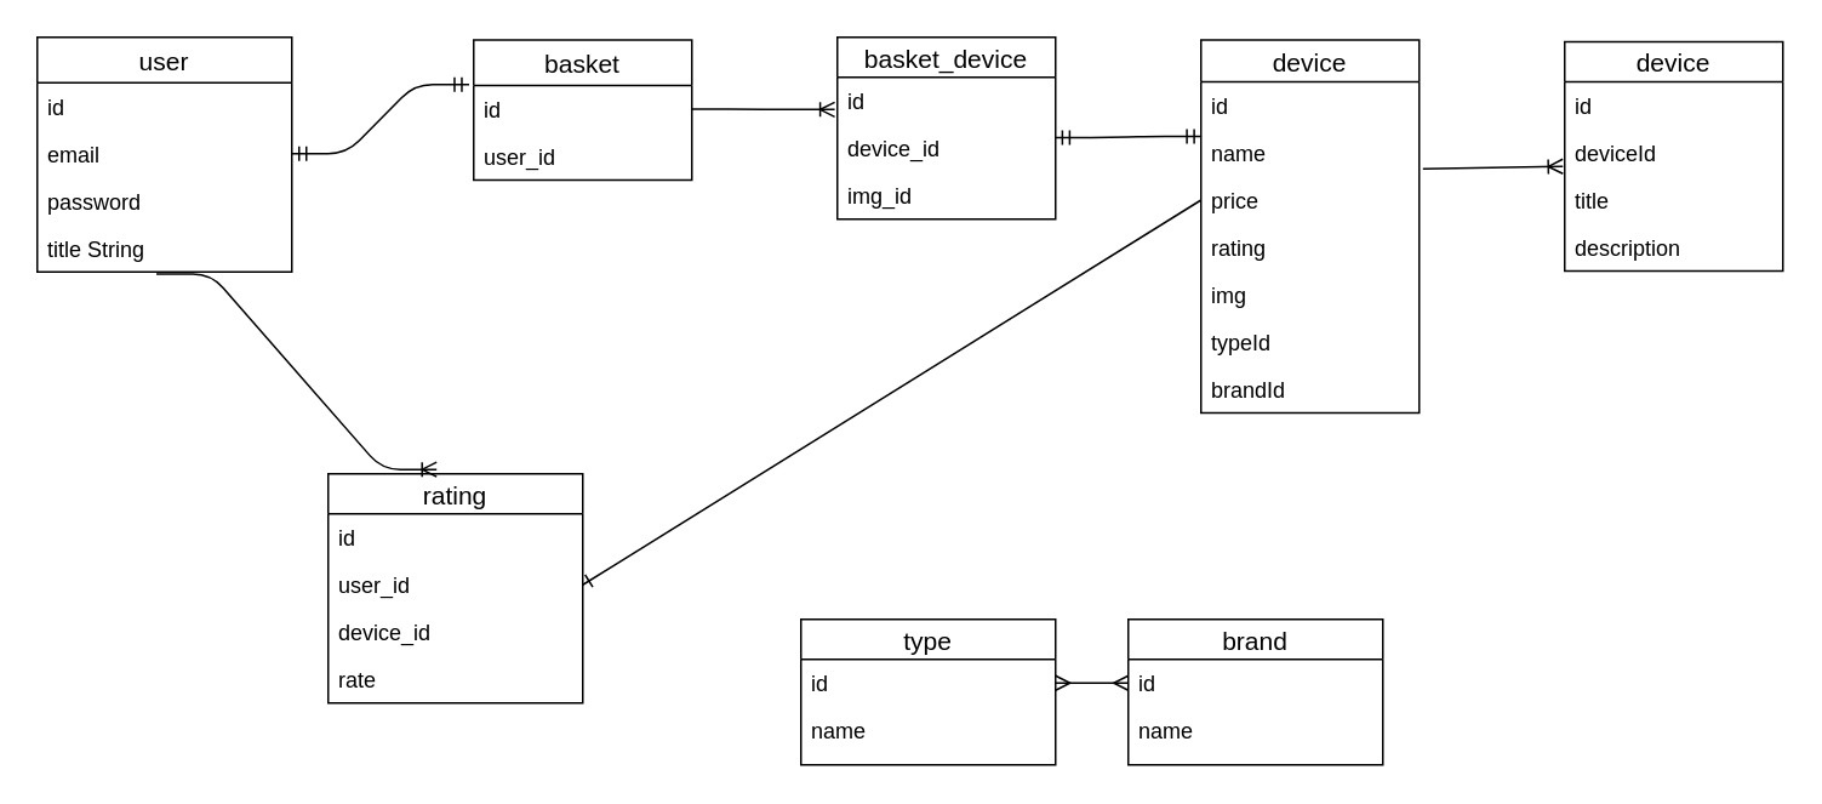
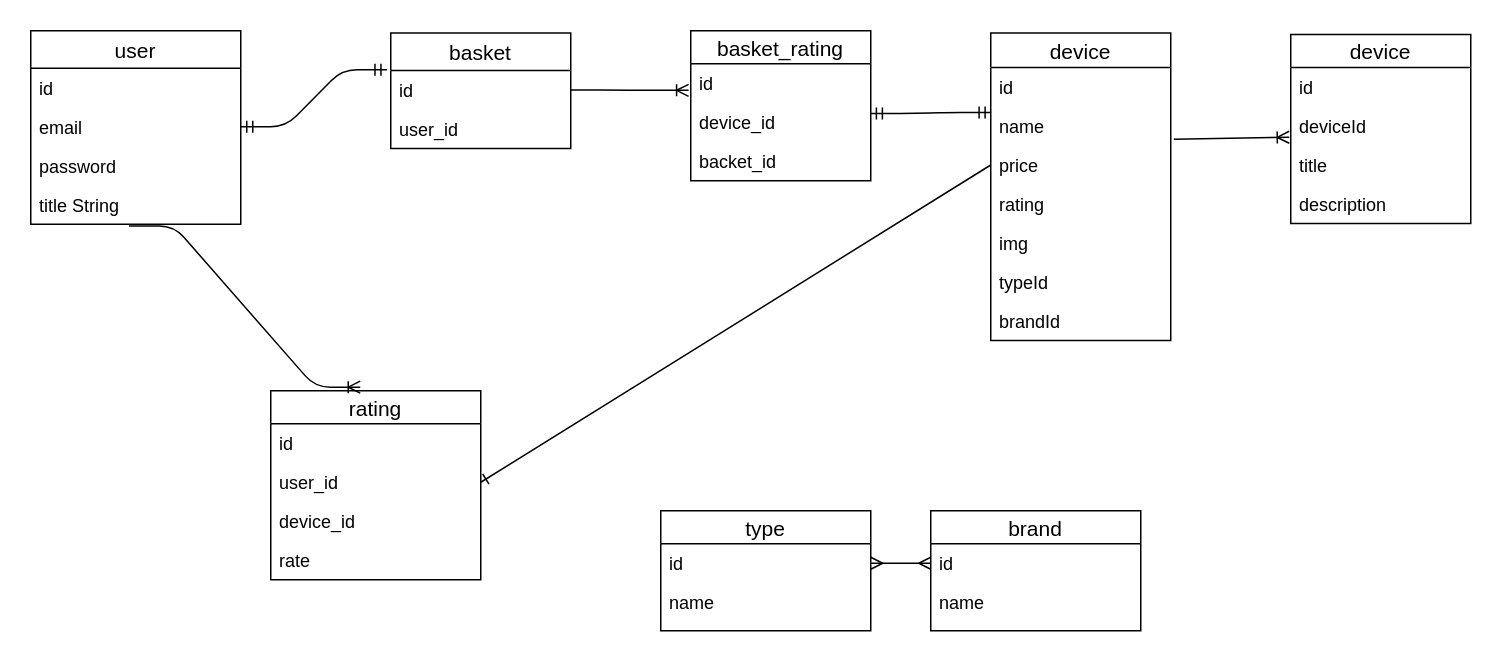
  <mxCell id="0" />
  <mxCell id="1" parent="0" />
  <mxCell id="2" value="user" style="swimlane;fontStyle=0;childLayout=stackLayout;horizontal=1;startSize=25;fillColor=none;horizontalStack=0;resizeParent=1;resizeParentMax=0;resizeLast=0;collapsible=1;marginBottom=0;swimlaneFillColor=#ffffff;align=center;fontSize=14;" vertex="1" parent="1"><mxGeometry x="20" y="20" width="140" height="129" as="geometry"><mxRectangle x="360" y="270" width="60" height="25" as="alternateBounds" /></mxGeometry></mxCell>
  <mxCell id="3" value="id" style="text;strokeColor=none;fillColor=none;spacingLeft=4;spacingRight=4;overflow=hidden;rotatable=0;points=[[0,0.5],[1,0.5]];portConstraint=eastwest;fontSize=12;" vertex="1" parent="2"><mxGeometry y="25" width="140" height="26" as="geometry" /></mxCell>
  <mxCell id="4" value="email" style="text;strokeColor=none;fillColor=none;spacingLeft=4;spacingRight=4;overflow=hidden;rotatable=0;points=[[0,0.5],[1,0.5]];portConstraint=eastwest;fontSize=12;" vertex="1" parent="2"><mxGeometry y="51" width="140" height="26" as="geometry" /></mxCell>
  <mxCell id="5" value="password" style="text;strokeColor=none;fillColor=none;spacingLeft=4;spacingRight=4;overflow=hidden;rotatable=0;points=[[0,0.5],[1,0.5]];portConstraint=eastwest;fontSize=12;" vertex="1" parent="2"><mxGeometry y="77" width="140" height="26" as="geometry" /></mxCell>
  <mxCell id="6" value="title String&#10;" style="text;strokeColor=none;fillColor=none;spacingLeft=4;spacingRight=4;overflow=hidden;rotatable=0;points=[[0,0.5],[1,0.5]];portConstraint=eastwest;fontSize=12;" vertex="1" parent="2"><mxGeometry y="103" width="140" height="26" as="geometry" /></mxCell>
  <mxCell id="7" value="basket" style="swimlane;fontStyle=0;childLayout=stackLayout;horizontal=1;startSize=25;fillColor=none;horizontalStack=0;resizeParent=1;resizeParentMax=0;resizeLast=0;collapsible=1;marginBottom=0;swimlaneFillColor=#ffffff;align=center;fontSize=14;" vertex="1" parent="1"><mxGeometry x="260" y="21.5" width="120" height="77" as="geometry"><mxRectangle x="360" y="270" width="60" height="25" as="alternateBounds" /></mxGeometry></mxCell>
  <mxCell id="8" value="id" style="text;strokeColor=none;fillColor=none;spacingLeft=4;spacingRight=4;overflow=hidden;rotatable=0;points=[[0,0.5],[1,0.5]];portConstraint=eastwest;fontSize=12;" vertex="1" parent="7"><mxGeometry y="25" width="120" height="26" as="geometry" /></mxCell>
  <mxCell id="9" value="user_id" style="text;strokeColor=none;fillColor=none;spacingLeft=4;spacingRight=4;overflow=hidden;rotatable=0;points=[[0,0.5],[1,0.5]];portConstraint=eastwest;fontSize=12;" vertex="1" parent="7"><mxGeometry y="51" width="120" height="26" as="geometry" /></mxCell>
  <mxCell id="10" value="" style="edgeStyle=entityRelationEdgeStyle;fontSize=12;html=1;endArrow=ERmandOne;startArrow=ERmandOne;entryX=-0.021;entryY=-0.016;entryDx=0;entryDy=0;entryPerimeter=0;" edge="1" parent="1" source="4" target="8"><mxGeometry width="100" height="100" relative="1" as="geometry"><mxPoint x="170" y="210" as="sourcePoint" /><mxPoint x="270" y="110" as="targetPoint" /></mxGeometry></mxCell>
  <mxCell id="11" value="device" style="swimlane;fontStyle=0;childLayout=stackLayout;horizontal=1;startSize=23;fillColor=none;horizontalStack=0;resizeParent=1;resizeParentMax=0;resizeLast=0;collapsible=1;marginBottom=0;swimlaneFillColor=#ffffff;align=center;fontSize=14;" vertex="1" parent="1"><mxGeometry x="660" y="21.5" width="120" height="205" as="geometry" /></mxCell>
  <mxCell id="12" value="id" style="text;strokeColor=none;fillColor=none;spacingLeft=4;spacingRight=4;overflow=hidden;rotatable=0;points=[[0,0.5],[1,0.5]];portConstraint=eastwest;fontSize=12;" vertex="1" parent="11"><mxGeometry y="23" width="120" height="26" as="geometry" /></mxCell>
  <mxCell id="13" value="name" style="text;strokeColor=none;fillColor=none;spacingLeft=4;spacingRight=4;overflow=hidden;rotatable=0;points=[[0,0.5],[1,0.5]];portConstraint=eastwest;fontSize=12;" vertex="1" parent="11"><mxGeometry y="49" width="120" height="26" as="geometry" /></mxCell>
  <mxCell id="14" value="price" style="text;strokeColor=none;fillColor=none;spacingLeft=4;spacingRight=4;overflow=hidden;rotatable=0;points=[[0,0.5],[1,0.5]];portConstraint=eastwest;fontSize=12;" vertex="1" parent="11"><mxGeometry y="75" width="120" height="26" as="geometry" /></mxCell>
  <mxCell id="15" value="rating" style="text;strokeColor=none;fillColor=none;spacingLeft=4;spacingRight=4;overflow=hidden;rotatable=0;points=[[0,0.5],[1,0.5]];portConstraint=eastwest;fontSize=12;" vertex="1" parent="11"><mxGeometry y="101" width="120" height="26" as="geometry" /></mxCell>
  <mxCell id="16" value="img" style="text;strokeColor=none;fillColor=none;spacingLeft=4;spacingRight=4;overflow=hidden;rotatable=0;points=[[0,0.5],[1,0.5]];portConstraint=eastwest;fontSize=12;" vertex="1" parent="11"><mxGeometry y="127" width="120" height="26" as="geometry" /></mxCell>
  <mxCell id="17" value="typeId" style="text;strokeColor=none;fillColor=none;spacingLeft=4;spacingRight=4;overflow=hidden;rotatable=0;points=[[0,0.5],[1,0.5]];portConstraint=eastwest;fontSize=12;" vertex="1" parent="11"><mxGeometry y="153" width="120" height="26" as="geometry" /></mxCell>
  <mxCell id="18" value="brandId" style="text;strokeColor=none;fillColor=none;spacingLeft=4;spacingRight=4;overflow=hidden;rotatable=0;points=[[0,0.5],[1,0.5]];portConstraint=eastwest;fontSize=12;" vertex="1" parent="11"><mxGeometry y="179" width="120" height="26" as="geometry" /></mxCell>
  <mxCell id="19" value="type" style="swimlane;fontStyle=0;childLayout=stackLayout;horizontal=1;startSize=22;fillColor=none;horizontalStack=0;resizeParent=1;resizeParentMax=0;resizeLast=0;collapsible=1;marginBottom=0;swimlaneFillColor=#ffffff;align=center;fontSize=14;" vertex="1" parent="1"><mxGeometry x="440" y="340" width="140" height="80" as="geometry" /></mxCell>
  <mxCell id="20" value="id" style="text;strokeColor=none;fillColor=none;spacingLeft=4;spacingRight=4;overflow=hidden;rotatable=0;points=[[0,0.5],[1,0.5]];portConstraint=eastwest;fontSize=12;" vertex="1" parent="19"><mxGeometry y="22" width="140" height="26" as="geometry" /></mxCell>
  <mxCell id="21" value="name" style="text;strokeColor=none;fillColor=none;spacingLeft=4;spacingRight=4;overflow=hidden;rotatable=0;points=[[0,0.5],[1,0.5]];portConstraint=eastwest;fontSize=12;" vertex="1" parent="19"><mxGeometry y="48" width="140" height="32" as="geometry" /></mxCell>
  <mxCell id="22" value="brand" style="swimlane;fontStyle=0;childLayout=stackLayout;horizontal=1;startSize=22;fillColor=none;horizontalStack=0;resizeParent=1;resizeParentMax=0;resizeLast=0;collapsible=1;marginBottom=0;swimlaneFillColor=#ffffff;align=center;fontSize=14;" vertex="1" parent="1"><mxGeometry x="620" y="340" width="140" height="80" as="geometry" /></mxCell>
  <mxCell id="23" value="id" style="text;strokeColor=none;fillColor=none;spacingLeft=4;spacingRight=4;overflow=hidden;rotatable=0;points=[[0,0.5],[1,0.5]];portConstraint=eastwest;fontSize=12;" vertex="1" parent="22"><mxGeometry y="22" width="140" height="26" as="geometry" /></mxCell>
  <mxCell id="24" value="name" style="text;strokeColor=none;fillColor=none;spacingLeft=4;spacingRight=4;overflow=hidden;rotatable=0;points=[[0,0.5],[1,0.5]];portConstraint=eastwest;fontSize=12;" vertex="1" parent="22"><mxGeometry y="48" width="140" height="32" as="geometry" /></mxCell>
  <mxCell id="25" value="" style="fontSize=12;html=1;endArrow=ERmany;startArrow=ERmany;exitX=1;exitY=0.5;exitDx=0;exitDy=0;entryX=0;entryY=0.5;entryDx=0;entryDy=0;" edge="1" parent="1" source="20" target="23"><mxGeometry width="100" height="100" relative="1" as="geometry"><mxPoint x="430" y="414" as="sourcePoint" /><mxPoint x="530" y="314" as="targetPoint" /></mxGeometry></mxCell>
  <mxCell id="26" value="device" style="swimlane;fontStyle=0;childLayout=stackLayout;horizontal=1;startSize=22;fillColor=none;horizontalStack=0;resizeParent=1;resizeParentMax=0;resizeLast=0;collapsible=1;marginBottom=0;swimlaneFillColor=#ffffff;align=center;fontSize=14;" vertex="1" parent="1"><mxGeometry x="860" y="22.5" width="120" height="126" as="geometry" /></mxCell>
  <mxCell id="27" value="id" style="text;strokeColor=none;fillColor=none;spacingLeft=4;spacingRight=4;overflow=hidden;rotatable=0;points=[[0,0.5],[1,0.5]];portConstraint=eastwest;fontSize=12;" vertex="1" parent="26"><mxGeometry y="22" width="120" height="26" as="geometry" /></mxCell>
  <mxCell id="28" value="deviceId" style="text;strokeColor=none;fillColor=none;spacingLeft=4;spacingRight=4;overflow=hidden;rotatable=0;points=[[0,0.5],[1,0.5]];portConstraint=eastwest;fontSize=12;" vertex="1" parent="26"><mxGeometry y="48" width="120" height="26" as="geometry" /></mxCell>
  <mxCell id="29" value="title" style="text;strokeColor=none;fillColor=none;spacingLeft=4;spacingRight=4;overflow=hidden;rotatable=0;points=[[0,0.5],[1,0.5]];portConstraint=eastwest;fontSize=12;" vertex="1" parent="26"><mxGeometry y="74" width="120" height="26" as="geometry" /></mxCell>
  <mxCell id="30" value="description" style="text;strokeColor=none;fillColor=none;spacingLeft=4;spacingRight=4;overflow=hidden;rotatable=0;points=[[0,0.5],[1,0.5]];portConstraint=eastwest;fontSize=12;" vertex="1" parent="26"><mxGeometry y="100" width="120" height="26" as="geometry" /></mxCell>
  <mxCell id="31" value="" style="fontSize=12;html=1;endArrow=ERoneToMany;exitX=1.017;exitY=0.838;exitDx=0;exitDy=0;exitPerimeter=0;" edge="1" parent="1" source="13"><mxGeometry width="100" height="100" relative="1" as="geometry"><mxPoint x="630" y="190" as="sourcePoint" /><mxPoint x="859" y="91" as="targetPoint" /><Array as="points" /></mxGeometry></mxCell>
- <mxCell id="32" value="basket_device" style="swimlane;fontStyle=0;childLayout=stackLayout;horizontal=1;startSize=22;fillColor=none;horizontalStack=0;resizeParent=1;resizeParentMax=0;resizeLast=0;collapsible=1;marginBottom=0;swimlaneFillColor=#ffffff;align=center;fontSize=14;" vertex="1" parent="1"><mxGeometry x="460" y="20" width="120" height="100" as="geometry" /></mxCell>
+ <mxCell id="32" value="basket_rating" style="swimlane;fontStyle=0;childLayout=stackLayout;horizontal=1;startSize=22;fillColor=none;horizontalStack=0;resizeParent=1;resizeParentMax=0;resizeLast=0;collapsible=1;marginBottom=0;swimlaneFillColor=#ffffff;align=center;fontSize=14;" vertex="1" parent="1"><mxGeometry x="460" y="20" width="120" height="100" as="geometry" /></mxCell>
  <mxCell id="33" value="id" style="text;strokeColor=none;fillColor=none;spacingLeft=4;spacingRight=4;overflow=hidden;rotatable=0;points=[[0,0.5],[1,0.5]];portConstraint=eastwest;fontSize=12;" vertex="1" parent="32"><mxGeometry y="22" width="120" height="26" as="geometry" /></mxCell>
  <mxCell id="34" value="device_id" style="text;strokeColor=none;fillColor=none;spacingLeft=4;spacingRight=4;overflow=hidden;rotatable=0;points=[[0,0.5],[1,0.5]];portConstraint=eastwest;fontSize=12;" vertex="1" parent="32"><mxGeometry y="48" width="120" height="26" as="geometry" /></mxCell>
- <mxCell id="35" value="img_id" style="text;strokeColor=none;fillColor=none;spacingLeft=4;spacingRight=4;overflow=hidden;rotatable=0;points=[[0,0.5],[1,0.5]];portConstraint=eastwest;fontSize=12;" vertex="1" parent="32"><mxGeometry y="74" width="120" height="26" as="geometry" /></mxCell>
+ <mxCell id="35" value="backet_id" style="text;strokeColor=none;fillColor=none;spacingLeft=4;spacingRight=4;overflow=hidden;rotatable=0;points=[[0,0.5],[1,0.5]];portConstraint=eastwest;fontSize=12;" vertex="1" parent="32"><mxGeometry y="74" width="120" height="26" as="geometry" /></mxCell>
  <mxCell id="36" value="" style="edgeStyle=entityRelationEdgeStyle;fontSize=12;html=1;endArrow=ERmandOne;startArrow=ERmandOne;exitX=0.998;exitY=0.275;exitDx=0;exitDy=0;exitPerimeter=0;entryX=0.002;entryY=0.157;entryDx=0;entryDy=0;entryPerimeter=0;" edge="1" parent="1" source="34" target="13"><mxGeometry width="100" height="100" relative="1" as="geometry"><mxPoint x="560" y="130" as="sourcePoint" /><mxPoint x="660" y="30" as="targetPoint" /></mxGeometry></mxCell>
  <mxCell id="37" value="" style="edgeStyle=entityRelationEdgeStyle;fontSize=12;html=1;endArrow=ERoneToMany;exitX=1;exitY=0.5;exitDx=0;exitDy=0;entryX=-0.012;entryY=0.681;entryDx=0;entryDy=0;entryPerimeter=0;" edge="1" parent="1" source="8" target="33"><mxGeometry width="100" height="100" relative="1" as="geometry"><mxPoint x="380" y="120" as="sourcePoint" /><mxPoint x="480" y="20" as="targetPoint" /></mxGeometry></mxCell>
  <mxCell id="38" value="rating" style="swimlane;fontStyle=0;childLayout=stackLayout;horizontal=1;startSize=22;fillColor=none;horizontalStack=0;resizeParent=1;resizeParentMax=0;resizeLast=0;collapsible=1;marginBottom=0;swimlaneFillColor=#ffffff;align=center;fontSize=14;" vertex="1" parent="1"><mxGeometry x="180" y="260" width="140" height="126" as="geometry" /></mxCell>
  <mxCell id="39" value="id" style="text;strokeColor=none;fillColor=none;spacingLeft=4;spacingRight=4;overflow=hidden;rotatable=0;points=[[0,0.5],[1,0.5]];portConstraint=eastwest;fontSize=12;" vertex="1" parent="38"><mxGeometry y="22" width="140" height="26" as="geometry" /></mxCell>
  <mxCell id="40" value="user_id" style="text;strokeColor=none;fillColor=none;spacingLeft=4;spacingRight=4;overflow=hidden;rotatable=0;points=[[0,0.5],[1,0.5]];portConstraint=eastwest;fontSize=12;" vertex="1" parent="38"><mxGeometry y="48" width="140" height="26" as="geometry" /></mxCell>
  <mxCell id="41" value="device_id" style="text;strokeColor=none;fillColor=none;spacingLeft=4;spacingRight=4;overflow=hidden;rotatable=0;points=[[0,0.5],[1,0.5]];portConstraint=eastwest;fontSize=12;" vertex="1" parent="38"><mxGeometry y="74" width="140" height="26" as="geometry" /></mxCell>
  <mxCell id="42" value="rate" style="text;strokeColor=none;fillColor=none;spacingLeft=4;spacingRight=4;overflow=hidden;rotatable=0;points=[[0,0.5],[1,0.5]];portConstraint=eastwest;fontSize=12;" vertex="1" parent="38"><mxGeometry y="100" width="140" height="26" as="geometry" /></mxCell>
  <mxCell id="43" value="" style="edgeStyle=entityRelationEdgeStyle;fontSize=12;html=1;endArrow=ERoneToMany;exitX=0.468;exitY=1.045;exitDx=0;exitDy=0;exitPerimeter=0;entryX=0.426;entryY=-0.019;entryDx=0;entryDy=0;entryPerimeter=0;" edge="1" parent="1" source="6" target="38"><mxGeometry width="100" height="100" relative="1" as="geometry"><mxPoint x="130" y="250" as="sourcePoint" /><mxPoint x="250" y="250" as="targetPoint" /></mxGeometry></mxCell>
  <mxCell id="44" value="" style="fontSize=12;html=1;endArrow=ERone;endFill=1;entryX=1;entryY=0.5;entryDx=0;entryDy=0;exitX=0;exitY=0.5;exitDx=0;exitDy=0;" edge="1" parent="1" source="14" target="40"><mxGeometry width="100" height="100" relative="1" as="geometry"><mxPoint x="410" y="270" as="sourcePoint" /><mxPoint x="510" y="170" as="targetPoint" /></mxGeometry></mxCell>
